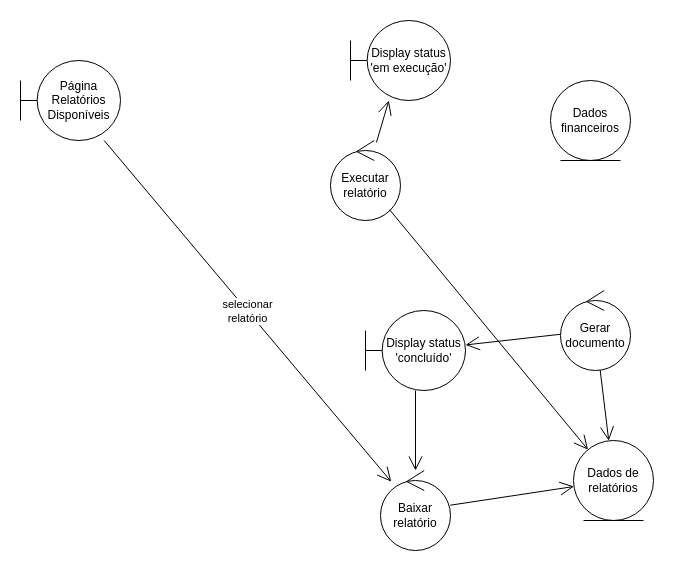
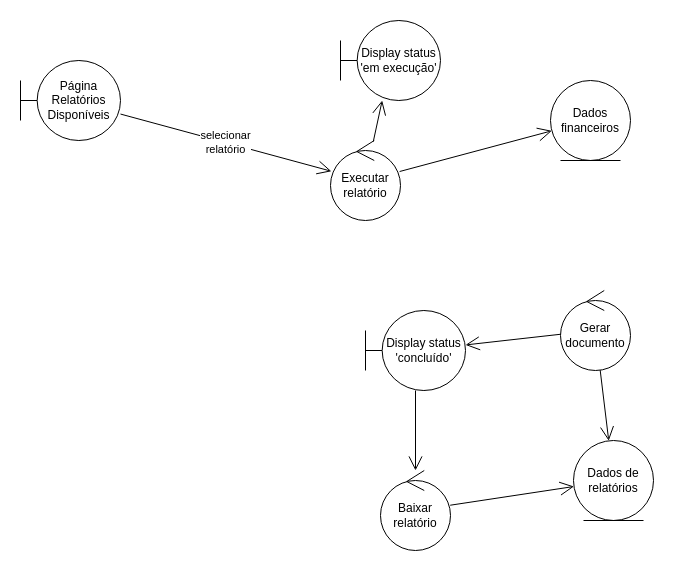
  <mxCell id="0" />
  <mxCell id="1" parent="0" />
  <mxCell id="2" value="Página Relatórios Disponíveis" style="shape=umlBoundary;whiteSpace=wrap;html=1;" parent="1" vertex="1"><mxGeometry x="20" y="60" width="100" height="80" as="geometry" /></mxCell>
- <mxCell id="3" value="&lt;div&gt;selecionar&lt;/div&gt;&lt;div&gt;relatório&lt;/div&gt;" style="endArrow=open;endFill=1;endSize=12;html=1;" parent="1" source="2" target="14" edge="1"><mxGeometry width="160" relative="1" as="geometry"><mxPoint x="-90" y="180" as="sourcePoint" /><mxPoint x="140.029" y="118.373" as="targetPoint" /></mxGeometry></mxCell>
+ <mxCell id="3" value="&lt;div&gt;selecionar&lt;/div&gt;&lt;div&gt;relatório&lt;/div&gt;" style="endArrow=open;endFill=1;endSize=12;html=1;" parent="1" source="2" target="4" edge="1"><mxGeometry width="160" relative="1" as="geometry"><mxPoint x="-90" y="180" as="sourcePoint" /><mxPoint x="140.029" y="118.373" as="targetPoint" /></mxGeometry></mxCell>
  <mxCell id="4" value="Executar relatório" style="ellipse;shape=umlControl;whiteSpace=wrap;html=1;" parent="1" vertex="1"><mxGeometry x="330" y="140" width="70" height="80" as="geometry" /></mxCell>
  <mxCell id="5" value="Dados financeiros" style="ellipse;shape=umlEntity;whiteSpace=wrap;html=1;" parent="1" vertex="1"><mxGeometry x="550" y="80" width="80" height="80" as="geometry" /></mxCell>
- <mxCell id="6" value="" style="endArrow=open;endFill=1;endSize=12;html=1;" parent="1" source="4" target="12" edge="1"><mxGeometry width="160" relative="1" as="geometry"><mxPoint x="-90" y="190" as="sourcePoint" /><mxPoint x="70" y="190" as="targetPoint" /></mxGeometry></mxCell>
+ <mxCell id="6" value="" style="endArrow=open;endFill=1;endSize=12;html=1;" parent="1" source="4" target="5" edge="1"><mxGeometry width="160" relative="1" as="geometry"><mxPoint x="-90" y="190" as="sourcePoint" /><mxPoint x="70" y="190" as="targetPoint" /></mxGeometry></mxCell>
  <mxCell id="7" value="Gerar documento" style="ellipse;shape=umlControl;whiteSpace=wrap;html=1;" parent="1" vertex="1"><mxGeometry x="560" y="290" width="70" height="80" as="geometry" /></mxCell>
  <mxCell id="8" value="" style="endArrow=open;endFill=1;endSize=12;html=1;" parent="1" source="4" target="9" edge="1"><mxGeometry width="160" relative="1" as="geometry"><mxPoint x="-90" y="390" as="sourcePoint" /><mxPoint x="70" y="390" as="targetPoint" /></mxGeometry></mxCell>
- <mxCell id="9" value="Display status 'em execução'" style="shape=umlBoundary;whiteSpace=wrap;html=1;" parent="1" vertex="1"><mxGeometry x="350" width="100" height="80" as="geometry" y="20" /></mxCell>
+ <mxCell id="9" value="Display status 'em execução'" style="shape=umlBoundary;whiteSpace=wrap;html=1;" parent="1" vertex="1"><mxGeometry x="340" y="20" width="100" height="80" as="geometry" /></mxCell>
  <mxCell id="10" value="Display status 'concluído'" style="shape=umlBoundary;whiteSpace=wrap;html=1;" parent="1" vertex="1"><mxGeometry x="365" y="310" width="100" height="80" as="geometry" /></mxCell>
  <mxCell id="11" value="" style="endArrow=open;endFill=1;endSize=12;html=1;" parent="1" source="7" target="10" edge="1"><mxGeometry width="160" relative="1" as="geometry"><mxPoint x="-90" y="410" as="sourcePoint" /><mxPoint x="70" y="410" as="targetPoint" /></mxGeometry></mxCell>
  <mxCell id="12" value="Dados de relatórios" style="ellipse;shape=umlEntity;whiteSpace=wrap;html=1;" parent="1" vertex="1"><mxGeometry x="573" y="440" width="80" height="80" as="geometry" /></mxCell>
  <mxCell id="13" value="" style="endArrow=open;endFill=1;endSize=12;html=1;" parent="1" source="7" target="12" edge="1"><mxGeometry width="160" relative="1" as="geometry"><mxPoint x="-90" y="540" as="sourcePoint" /><mxPoint x="70" y="540" as="targetPoint" /></mxGeometry></mxCell>
  <mxCell id="14" value="Baixar relatório" style="ellipse;shape=umlControl;whiteSpace=wrap;html=1;" parent="1" vertex="1"><mxGeometry x="380" y="470" width="70" height="80" as="geometry" /></mxCell>
  <mxCell id="15" value="" style="endArrow=open;endFill=1;endSize=12;html=1;" parent="1" source="10" target="14" edge="1"><mxGeometry width="160" relative="1" as="geometry"><mxPoint x="-90" y="570" as="sourcePoint" /><mxPoint x="70" y="570" as="targetPoint" /></mxGeometry></mxCell>
  <mxCell id="16" value="" style="endArrow=open;endFill=1;endSize=12;html=1;" parent="1" source="14" target="12" edge="1"><mxGeometry width="160" relative="1" as="geometry"><mxPoint x="-90" y="570" as="sourcePoint" /><mxPoint x="70" y="570" as="targetPoint" /></mxGeometry></mxCell>
